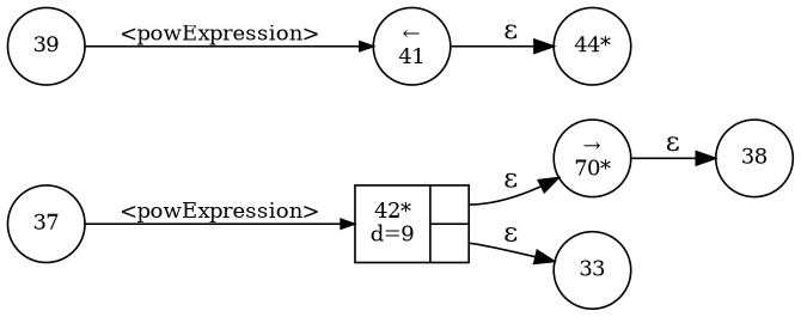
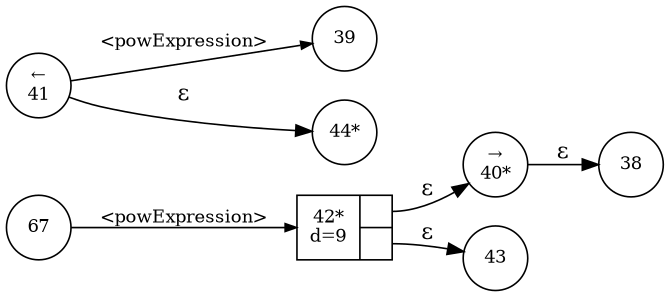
  digraph {
    fontname="DejaVu Serif"
    rankdir=LR
    node [fixedsize=true fontname="DejaVu Serif" fontsize=11 peripheries=1 shape=circle]
    edge [fontname="DejaVu Serif"]
-   n1 [label=37 width=.55]
+   n1 [label=67 width=.55]
    n2 [fixedsize=false label="{42*\nd=9|{<p0>|<p1>}}" shape=record]
-   n3 [label="&rarr;\n70*" width=.55]
-   n4 [label=33 width=.55]
+   n3 [label="&rarr;\n40*" width=.55]
+   n4 [label=43 width=.55]
    n5 [label=38 width=.55]
    n6 [label=39 width=.55]
    n7 [label="&larr;\n41" width=.55]
    n8 [label="44*" width=.55]
    n1 -> n2 [arrowhead=normal arrowsize=.7 fontsize=11 label="<powExpression>"]
    n2 -> n3 [label="&epsilon;" tailport=p0]
    n2 -> n4 [label="&epsilon;" tailport=p1]
    n3 -> n5 [label="&epsilon;"]
-   n6 -> n7 [arrowhead=normal arrowsize=.7 fontsize=11 label="<powExpression>"]
+   n7 -> n6 [arrowhead=normal arrowsize=.7 fontsize=11 label="<powExpression>"]
    n7 -> n8 [label="&epsilon;"]
  }
